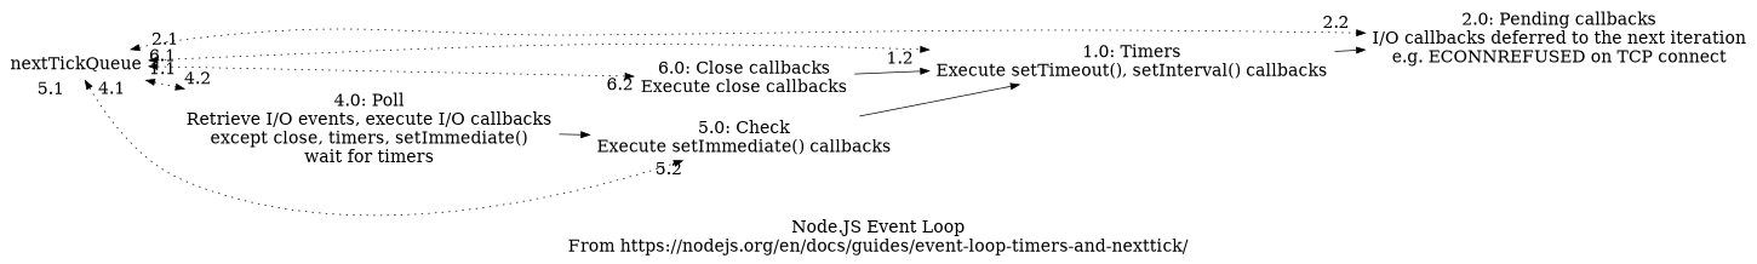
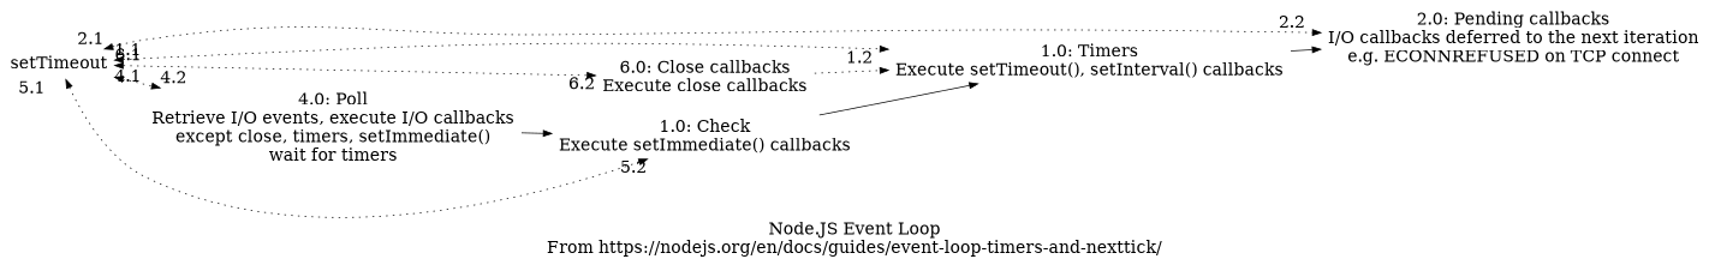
  digraph {
    fontsize=20
    label="Node.JS Event Loop\nFrom https://nodejs.org/en/docs/guides/event-loop-timers-and-nexttick/"
    rankdir=LR
    rotation=27
    node [fontsize=20 shape=none]
    edge [fontsize=20 dir=both style=dotted]
    n1 [label="1.0: Timers\nExecute setTimeout(), setInterval() callbacks"]
    n2 [label="2.0: Pending callbacks\nI/O callbacks deferred to the next iteration\ne.g. ECONNREFUSED on TCP connect"]
    " "
    n4 [label="4.0: Poll\nRetrieve I/O events, execute I/O callbacks\nexcept close, timers, setImmediate()\nwait for timers"]
-   n5 [label="5.0: Check\nExecute setImmediate() callbacks"]
+   n5 [label="1.0: Check\nExecute setImmediate() callbacks"]
    n6 [label="6.0: Close callbacks\nExecute close callbacks"]
-   nextTickQueue
+   nextTickQueue [label=setTimeout]
    n1 -> n2 [dir="" style=""]
    n4 -> n5 [dir="" style=""]
    n5 -> n1 [dir="" style=""]
-   n6 -> n1 [dir="" style=""]
+   n6 -> n1 [dir=""]
    nextTickQueue -> n1 [headlabel="1.2   " taillabel=1.1]
    nextTickQueue -> n2 [headlabel="2.2   " taillabel="    2.1"]
    nextTickQueue -> n4 [headlabel=4.2 taillabel="4.1    "]
    nextTickQueue -> n5 [headlabel="    5.2" taillabel="5.1    "]
    nextTickQueue -> n6 [headlabel=6.2 taillabel="6.1  "]
  }
